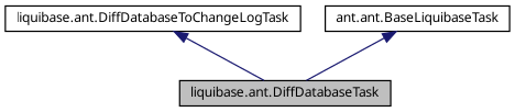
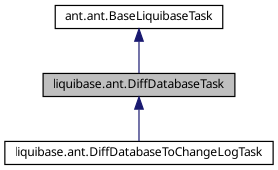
  digraph {
    node [color=black fillcolor=white fontname="FreeSans.ttf" fontsize=10 shape=record style=filled]
    edge [color=midnightblue dir=back fontname="FreeSans.ttf" fontsize=10 labelfontname="FreeSans.ttf" labelfontsize=10 style=solid]
    n1 [fillcolor=grey75 fontcolor=black height=0.2 label="liquibase.ant.DiffDatabaseTask" width=0.4]
    n2 [height=0.2 label="liquibase.ant.DiffDatabaseToChangeLogTask" width=0.4]
    n3 [height=0.2 label="ant.ant.BaseLiquibaseTask" width=0.4]
-   n2 -> n1
+   n1 -> n2
    n3 -> n1
  }
